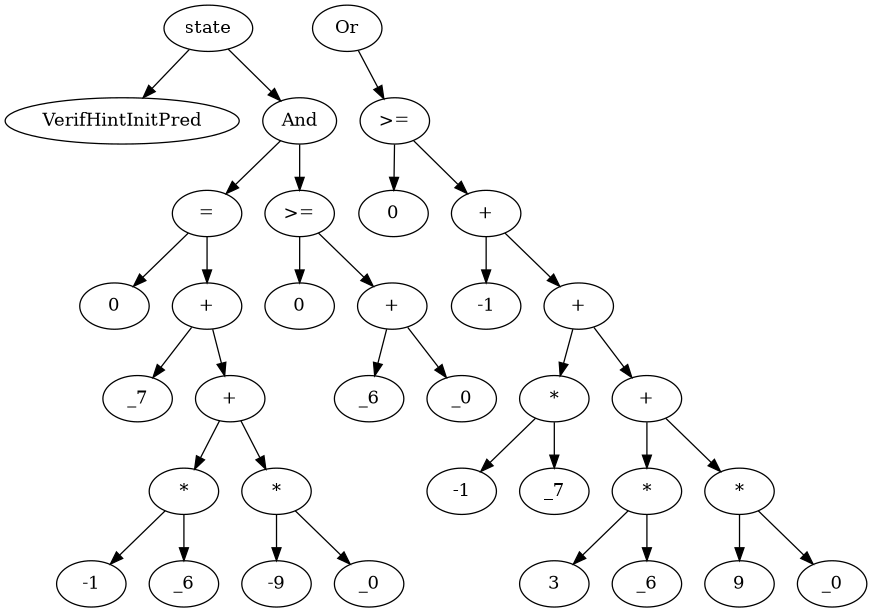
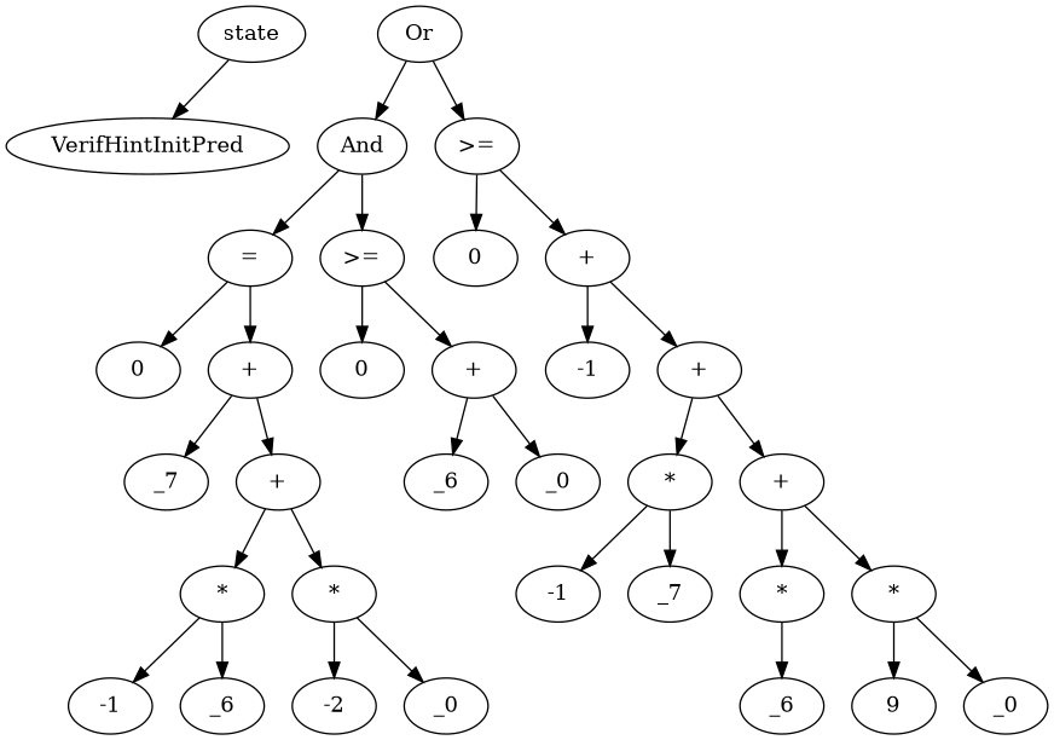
  digraph {
    n1 [label=state]
    n2 [label=VerifHintInitPred]
    n3 [label=Or]
    n4 [label=">="]
    n5 [label=And]
    n6 [label=0]
    n7 [label="+"]
    n8 [label="="]
    n9 [label=">="]
    n10 [label=-1]
    n11 [label="+"]
    n12 [label="*"]
    n13 [label="+"]
    n14 [label=-1]
    n15 [label=_7]
    n16 [label="*"]
    n17 [label="*"]
-   n18 [label=3]
    n19 [label=_6]
    n20 [label=9]
    n21 [label=_0]
    n22 [label=0]
    n23 [label="+"]
    n24 [label=0]
    n25 [label="+"]
    n26 [label=_7]
    n27 [label="+"]
    n28 [label="*"]
    n29 [label="*"]
    n30 [label=-1]
    n31 [label=_6]
-   n32 [label=-9]
+   n32 [label=-2]
    n33 [label=_0]
    n34 [label=_6]
    n35 [label=_0]
    n1 -> n2
    n3 -> n4
-   n1 -> n5
+   n3 -> n5
    n4 -> n6
    n4 -> n7
    n5 -> n8
    n5 -> n9
    n7 -> n10
    n7 -> n11
    n8 -> n22
    n8 -> n23
    n9 -> n24
    n9 -> n25
    n11 -> n12
    n11 -> n13
    n12 -> n14
    n12 -> n15
    n13 -> n16
    n13 -> n17
-   n16 -> n18
    n16 -> n19
    n17 -> n20
    n17 -> n21
    n23 -> n26
    n23 -> n27
    n25 -> n34
    n25 -> n35
    n27 -> n28
    n27 -> n29
    n28 -> n30
    n28 -> n31
    n29 -> n32
    n29 -> n33
  }
